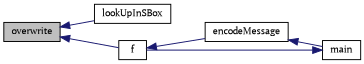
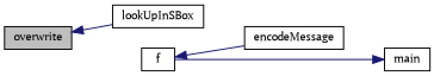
  digraph {
    fontname="PT Serif"
    rankdir=LR
    node [color=black fillcolor=white fontname="PT Serif" fontsize=10 shape=record style=filled]
    edge [color=midnightblue dir=back fontname="PT Serif" fontsize=10 labelfontname=Helvetica labelfontsize=10 style=solid]
    n1 [fillcolor=grey75 fontcolor=black height=0.2 label=overwrite width=0.4]
    n2 [height=0.2 label=lookUpInSBox width=0.4]
    n3 [height=0.2 label=f width=0.4]
    n4 [height=0.2 label=encodeMessage width=0.4]
    n5 [height=0.2 label=main width=0.4]
    n1 -> n2
-   n1 -> n3
    n3 -> n4
-   n4 -> n5
    n5 -> n3
  }
